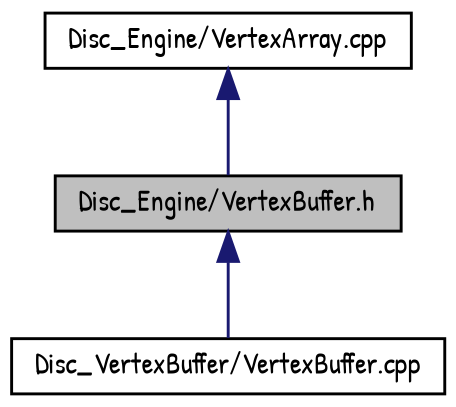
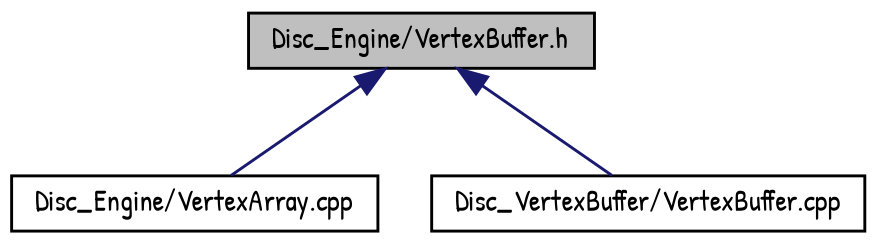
  digraph {
    fontname="Patrick Hand"
    node [color=black fillcolor=white fontname="Patrick Hand" fontsize=10 shape=record style=filled]
    edge [color=midnightblue dir=back fontname="Patrick Hand" fontsize=10 labelfontname=Helvetica labelfontsize=10 style=solid]
    n1 [fillcolor=grey75 fontcolor=black height=0.2 label="Disc_Engine/VertexBuffer.h" width=0.4]
    n2 [height=0.2 label="Disc_Engine/VertexArray.cpp" width=0.4]
    n3 [height=0.2 label="Disc_VertexBuffer/VertexBuffer.cpp" width=0.4]
-   n2 -> n1
+   n1 -> n2
    n1 -> n3
  }
